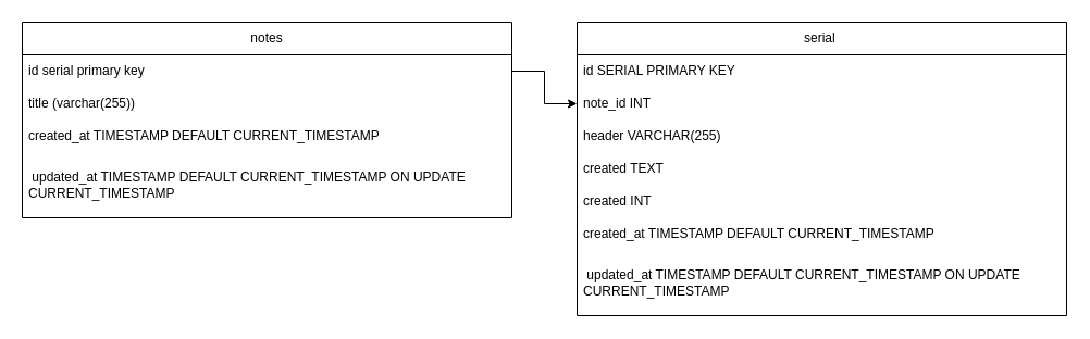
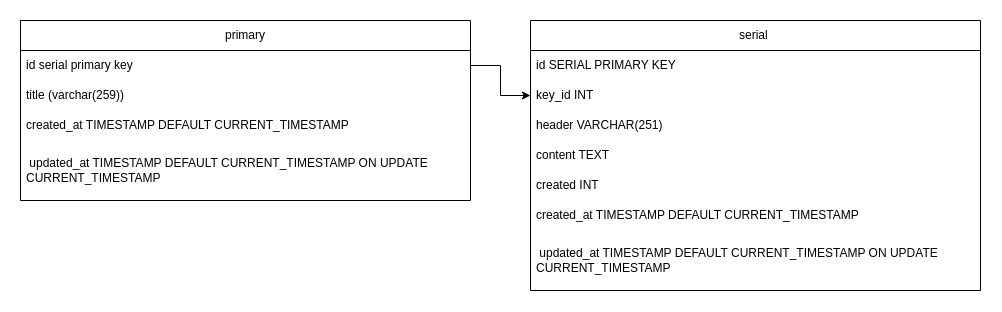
  <mxCell id="0" />
  <mxCell id="1" parent="0" />
- <mxCell id="2" value="notes" style="swimlane;fontStyle=0;childLayout=stackLayout;horizontal=1;startSize=30;horizontalStack=0;resizeParent=1;resizeParentMax=0;resizeLast=0;collapsible=1;marginBottom=0;whiteSpace=wrap;html=1;" vertex="1" parent="1"><mxGeometry width="450" height="180" as="geometry" x="20" y="20" /></mxCell>
+ <mxCell id="2" value="primary" style="swimlane;fontStyle=0;childLayout=stackLayout;horizontal=1;startSize=30;horizontalStack=0;resizeParent=1;resizeParentMax=0;resizeLast=0;collapsible=1;marginBottom=0;whiteSpace=wrap;html=1;" vertex="1" parent="1"><mxGeometry width="450" height="180" as="geometry" x="20" y="20" /></mxCell>
  <mxCell id="3" value="id serial primary key" style="text;strokeColor=none;fillColor=none;align=left;verticalAlign=middle;spacingLeft=4;spacingRight=4;overflow=hidden;points=[[0,0.5],[1,0.5]];portConstraint=eastwest;rotatable=0;whiteSpace=wrap;html=1;" vertex="1" parent="2"><mxGeometry y="30" width="450" height="30" as="geometry" /></mxCell>
  <mxCell id="4" style="edgeStyle=orthogonalEdgeStyle;rounded=0;orthogonalLoop=1;jettySize=auto;html=1;exitX=1;exitY=0.5;exitDx=0;exitDy=0;entryX=1;entryY=0.5;entryDx=0;entryDy=0;" edge="1" parent="2" source="6" target="6"><mxGeometry relative="1" as="geometry"><mxPoint x="150" y="110" as="targetPoint" /></mxGeometry></mxCell>
- <mxCell id="5" value="title (varchar(255))" style="text;strokeColor=none;fillColor=none;align=left;verticalAlign=middle;spacingLeft=4;spacingRight=4;overflow=hidden;points=[[0,0.5],[1,0.5]];portConstraint=eastwest;rotatable=0;whiteSpace=wrap;html=1;" vertex="1" parent="2"><mxGeometry y="60" width="450" height="30" as="geometry" /></mxCell>
+ <mxCell id="5" value="title (varchar(259))" style="text;strokeColor=none;fillColor=none;align=left;verticalAlign=middle;spacingLeft=4;spacingRight=4;overflow=hidden;points=[[0,0.5],[1,0.5]];portConstraint=eastwest;rotatable=0;whiteSpace=wrap;html=1;" vertex="1" parent="2"><mxGeometry y="60" width="450" height="30" as="geometry" /></mxCell>
  <mxCell id="6" value="created_at TIMESTAMP DEFAULT CURRENT_TIMESTAMP" style="text;strokeColor=none;fillColor=none;align=left;verticalAlign=middle;spacingLeft=4;spacingRight=4;overflow=hidden;points=[[0,0.5],[1,0.5]];portConstraint=eastwest;rotatable=0;whiteSpace=wrap;html=1;" vertex="1" parent="2"><mxGeometry y="90" width="450" height="30" as="geometry" /></mxCell>
  <mxCell id="7" value="&amp;nbsp;updated_at &lt;span class=&quot;hljs-type&quot;&gt;TIMESTAMP&lt;/span&gt; &lt;span class=&quot;hljs-keyword&quot;&gt;DEFAULT&lt;/span&gt; &lt;span class=&quot;hljs-built_in&quot;&gt;CURRENT_TIMESTAMP&lt;/span&gt; &lt;span class=&quot;hljs-keyword&quot;&gt;ON&lt;/span&gt; &lt;span class=&quot;hljs-keyword&quot;&gt;UPDATE&lt;/span&gt; &lt;span class=&quot;hljs-built_in&quot;&gt;CURRENT_TIMESTAMP&lt;/span&gt;" style="text;strokeColor=none;fillColor=none;align=left;verticalAlign=middle;spacingLeft=4;spacingRight=4;overflow=hidden;points=[[0,0.5],[1,0.5]];portConstraint=eastwest;rotatable=0;whiteSpace=wrap;html=1;" vertex="1" parent="2"><mxGeometry y="120" width="450" height="60" as="geometry" /></mxCell>
  <mxCell id="8" value="serial&amp;nbsp;" style="swimlane;fontStyle=0;childLayout=stackLayout;horizontal=1;startSize=30;horizontalStack=0;resizeParent=1;resizeParentMax=0;resizeLast=0;collapsible=1;marginBottom=0;whiteSpace=wrap;html=1;" vertex="1" parent="1"><mxGeometry x="530" width="450" height="270" as="geometry" y="20" /></mxCell>
  <mxCell id="9" value="id SERIAL PRIMARY KEY" style="text;strokeColor=none;fillColor=none;align=left;verticalAlign=middle;spacingLeft=4;spacingRight=4;overflow=hidden;points=[[0,0.5],[1,0.5]];portConstraint=eastwest;rotatable=0;whiteSpace=wrap;html=1;" vertex="1" parent="8"><mxGeometry y="30" width="450" height="30" as="geometry" /></mxCell>
  <mxCell id="10" style="edgeStyle=orthogonalEdgeStyle;rounded=0;orthogonalLoop=1;jettySize=auto;html=1;exitX=1;exitY=0.5;exitDx=0;exitDy=0;entryX=1;entryY=0.5;entryDx=0;entryDy=0;" edge="1" parent="8" source="15" target="15"><mxGeometry relative="1" as="geometry"><mxPoint x="150" y="110" as="targetPoint" /></mxGeometry></mxCell>
- <mxCell id="11" value="note_id INT" style="text;strokeColor=none;fillColor=none;align=left;verticalAlign=middle;spacingLeft=4;spacingRight=4;overflow=hidden;points=[[0,0.5],[1,0.5]];portConstraint=eastwest;rotatable=0;whiteSpace=wrap;html=1;" vertex="1" parent="8"><mxGeometry y="60" width="450" height="30" as="geometry" /></mxCell>
- <mxCell id="12" value="header VARCHAR(255)" style="text;strokeColor=none;fillColor=none;align=left;verticalAlign=middle;spacingLeft=4;spacingRight=4;overflow=hidden;points=[[0,0.5],[1,0.5]];portConstraint=eastwest;rotatable=0;whiteSpace=wrap;html=1;" vertex="1" parent="8"><mxGeometry y="90" width="450" height="30" as="geometry" /></mxCell>
- <mxCell id="13" value="created TEXT" style="text;strokeColor=none;fillColor=none;align=left;verticalAlign=middle;spacingLeft=4;spacingRight=4;overflow=hidden;points=[[0,0.5],[1,0.5]];portConstraint=eastwest;rotatable=0;whiteSpace=wrap;html=1;" vertex="1" parent="8"><mxGeometry y="120" width="450" height="30" as="geometry" /></mxCell>
+ <mxCell id="11" value="key_id INT" style="text;strokeColor=none;fillColor=none;align=left;verticalAlign=middle;spacingLeft=4;spacingRight=4;overflow=hidden;points=[[0,0.5],[1,0.5]];portConstraint=eastwest;rotatable=0;whiteSpace=wrap;html=1;" vertex="1" parent="8"><mxGeometry y="60" width="450" height="30" as="geometry" /></mxCell>
+ <mxCell id="12" value="header VARCHAR(251)" style="text;strokeColor=none;fillColor=none;align=left;verticalAlign=middle;spacingLeft=4;spacingRight=4;overflow=hidden;points=[[0,0.5],[1,0.5]];portConstraint=eastwest;rotatable=0;whiteSpace=wrap;html=1;" vertex="1" parent="8"><mxGeometry y="90" width="450" height="30" as="geometry" /></mxCell>
+ <mxCell id="13" value="content TEXT" style="text;strokeColor=none;fillColor=none;align=left;verticalAlign=middle;spacingLeft=4;spacingRight=4;overflow=hidden;points=[[0,0.5],[1,0.5]];portConstraint=eastwest;rotatable=0;whiteSpace=wrap;html=1;" vertex="1" parent="8"><mxGeometry y="120" width="450" height="30" as="geometry" /></mxCell>
  <mxCell id="14" value="created INT" style="text;strokeColor=none;fillColor=none;align=left;verticalAlign=middle;spacingLeft=4;spacingRight=4;overflow=hidden;points=[[0,0.5],[1,0.5]];portConstraint=eastwest;rotatable=0;whiteSpace=wrap;html=1;" vertex="1" parent="8"><mxGeometry y="150" width="450" height="30" as="geometry" /></mxCell>
  <mxCell id="15" value="created_at TIMESTAMP DEFAULT CURRENT_TIMESTAMP" style="text;strokeColor=none;fillColor=none;align=left;verticalAlign=middle;spacingLeft=4;spacingRight=4;overflow=hidden;points=[[0,0.5],[1,0.5]];portConstraint=eastwest;rotatable=0;whiteSpace=wrap;html=1;" vertex="1" parent="8"><mxGeometry y="180" width="450" height="30" as="geometry" /></mxCell>
  <mxCell id="16" value="&amp;nbsp;updated_at &lt;span class=&quot;hljs-type&quot;&gt;TIMESTAMP&lt;/span&gt; &lt;span class=&quot;hljs-keyword&quot;&gt;DEFAULT&lt;/span&gt; &lt;span class=&quot;hljs-built_in&quot;&gt;CURRENT_TIMESTAMP&lt;/span&gt; &lt;span class=&quot;hljs-keyword&quot;&gt;ON&lt;/span&gt; &lt;span class=&quot;hljs-keyword&quot;&gt;UPDATE&lt;/span&gt; &lt;span class=&quot;hljs-built_in&quot;&gt;CURRENT_TIMESTAMP&lt;/span&gt;" style="text;strokeColor=none;fillColor=none;align=left;verticalAlign=middle;spacingLeft=4;spacingRight=4;overflow=hidden;points=[[0,0.5],[1,0.5]];portConstraint=eastwest;rotatable=0;whiteSpace=wrap;html=1;" vertex="1" parent="8"><mxGeometry y="210" width="450" height="60" as="geometry" /></mxCell>
  <mxCell id="17" style="edgeStyle=orthogonalEdgeStyle;rounded=0;orthogonalLoop=1;jettySize=auto;html=1;" edge="1" parent="1" source="3" target="11"><mxGeometry relative="1" as="geometry" /></mxCell>
